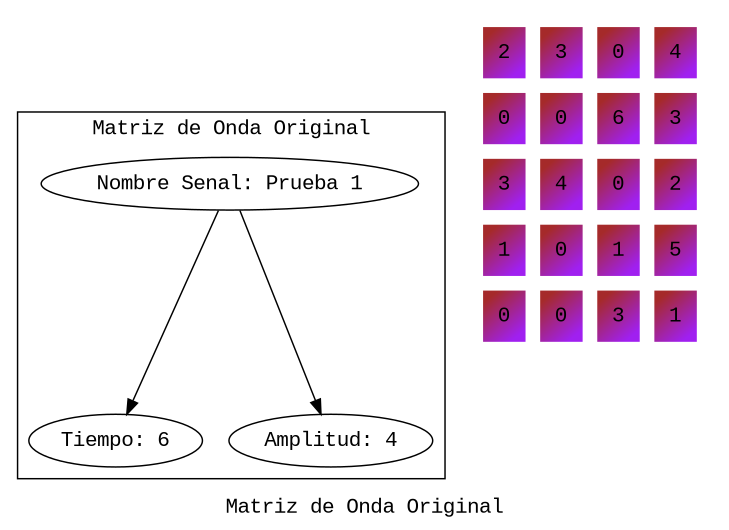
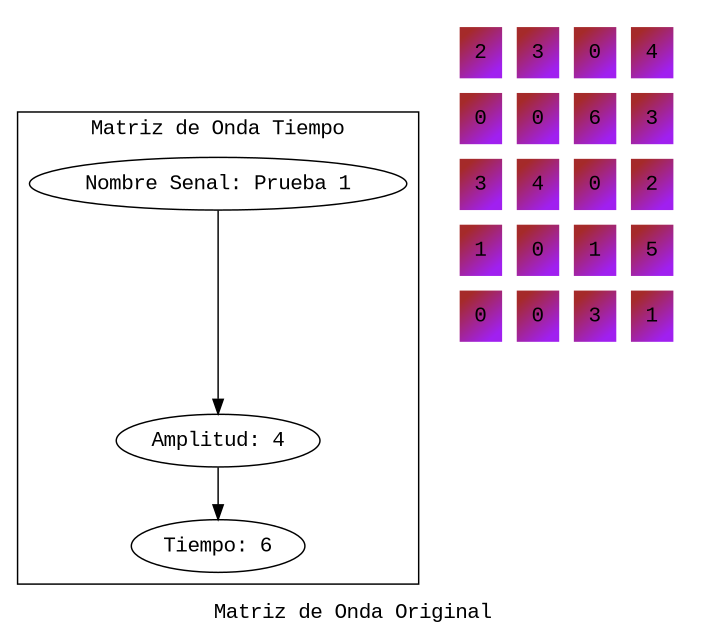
  digraph {
    fontname="Liberation Mono"
    label="Matriz de Onda Original"
    node [fontname="Liberation Mono"]
    edge [fontname="Liberation Mono"]
    n1 [label="Nombre Senal: Prueba 1"]
    n2 [label="Tiempo: 6"]
    n3 [label="Amplitud: 4"]
    n4 [label=<             <TABLE border="0" cellspacing="10" cellpadding="10" > <TR><TD bgcolor="brown:purple"  gradientangle="315">2</TD> <TD bgcolor="brown:purple"  gradientangle="315">3</TD> <TD bgcolor="brown:purple"  gradientangle="315">0</TD> <TD bgcolor="brown:purple"  gradientangle="315">4</TD> </TR> <TR><TD bgcolor="brown:purple"  gradientangle="315">0</TD> <TD bgcolor="brown:purple"  gradientangle="315">0</TD> <TD bgcolor="brown:purple"  gradientangle="315">6</TD> <TD bgcolor="brown:purple"  gradientangle="315">3</TD> </TR> <TR><TD bgcolor="brown:purple"  gradientangle="315">3</TD> <TD bgcolor="brown:purple"  gradientangle="315">4</TD> <TD bgcolor="brown:purple"  gradientangle="315">0</TD> <TD bgcolor="brown:purple"  gradientangle="315">2</TD> </TR> <TR><TD bgcolor="brown:purple"  gradientangle="315">1</TD> <TD bgcolor="brown:purple"  gradientangle="315">0</TD> <TD bgcolor="brown:purple"  gradientangle="315">1</TD> <TD bgcolor="brown:purple"  gradientangle="315">5</TD> </TR> <TR><TD bgcolor="brown:purple"  gradientangle="315">0</TD> <TD bgcolor="brown:purple"  gradientangle="315">0</TD> <TD bgcolor="brown:purple"  gradientangle="315">3</TD> <TD bgcolor="brown:purple"  gradientangle="315">1</TD>  </TR></TABLE>> shape=none]
    subgraph cluster_1 {
+     label="Matriz de Onda Tiempo"
      n1
      n2
      n3
    }
-   n1 -> n2
+   n3 -> n2
    n1 -> n3
  }
